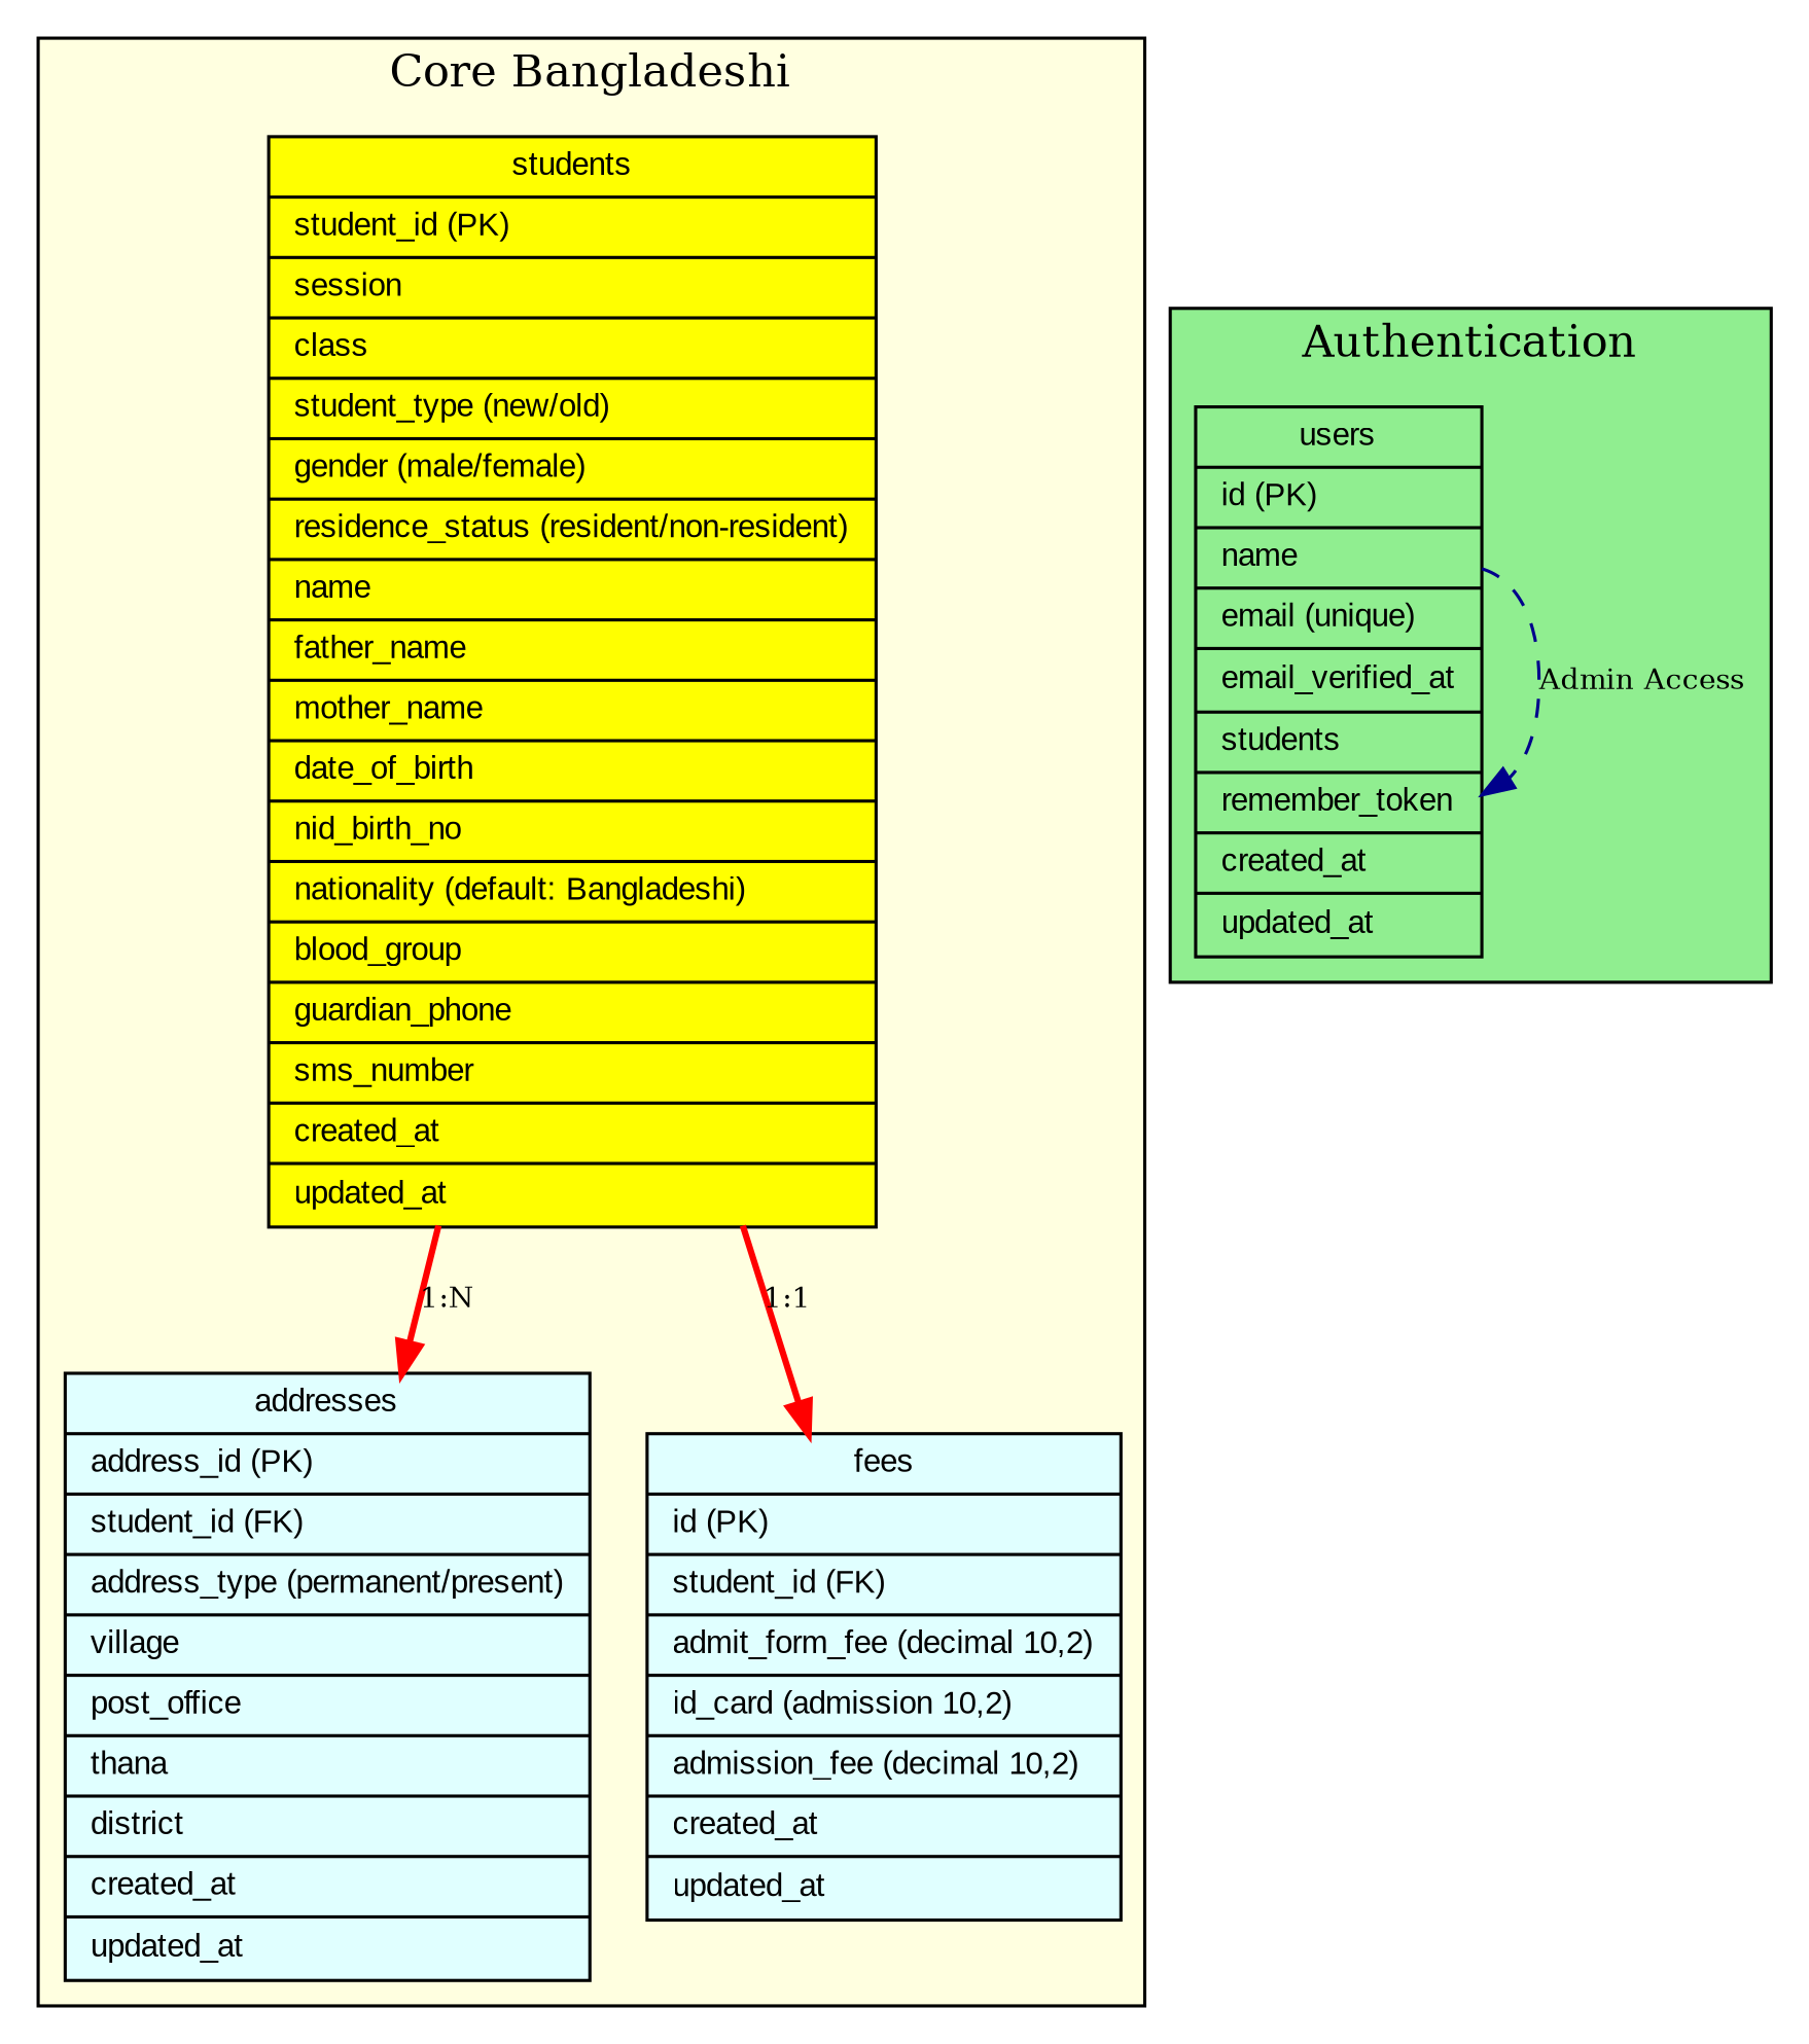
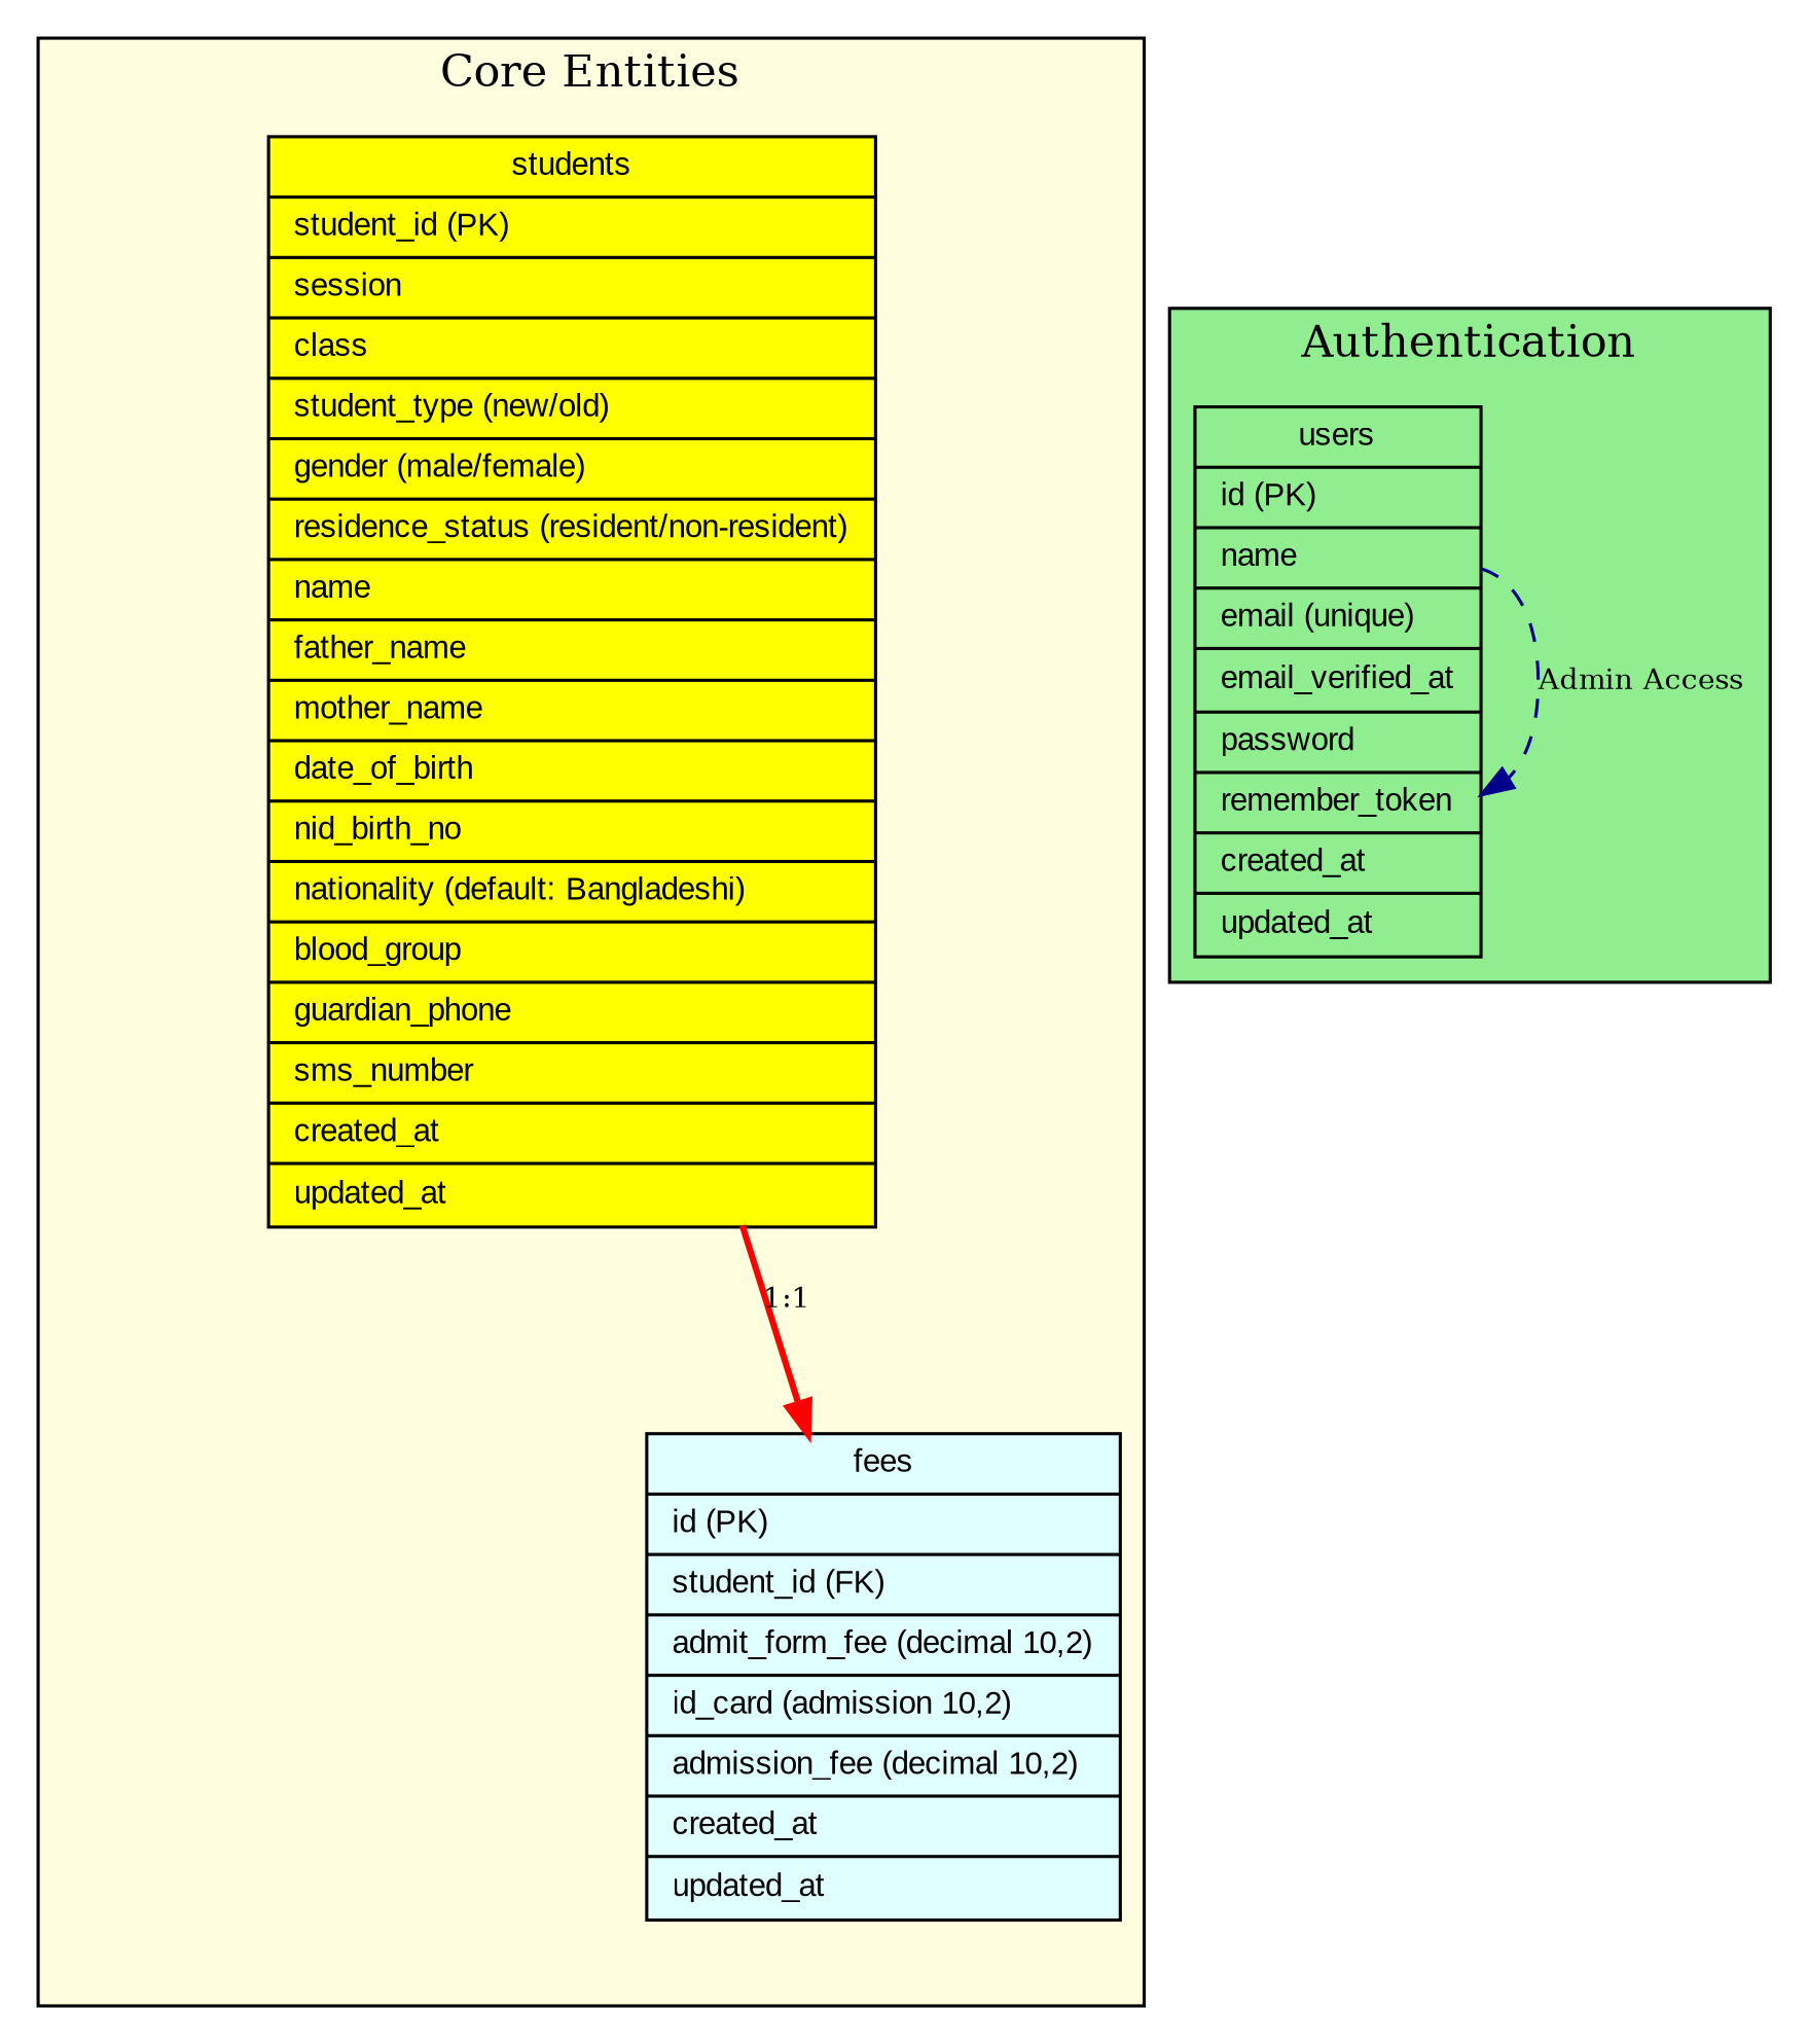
  digraph {
    rankdir=TB
    node [fillcolor=lightcyan fontname=Arial fontsize=10 shape=record style=filled]
    edge [color=red fontsize=9 penwidth=2]
    n1 [fillcolor=yellow label="{students|student_id (PK)\l|session\l|class\l|student_type (new/old)\l|gender (male/female)\l|residence_status (resident/non-resident)\l|name\l|father_name\l|mother_name\l|date_of_birth\l|nid_birth_no\l|nationality (default: Bangladeshi)\l|blood_group\l|guardian_phone\l|sms_number\l|created_at\l|updated_at\l}"]
-   n2 [label="{addresses|address_id (PK)\l|student_id (FK)\l|address_type (permanent/present)\l|village\l|post_office\l|thana\l|district\l|created_at\l|updated_at\l}"]
    n3 [label="{fees|id (PK)\l|student_id (FK)\l|admit_form_fee (decimal 10,2)\l|id_card (admission 10,2)\l|admission_fee (decimal 10,2)\l|created_at\l|updated_at\l}"]
-   n4 [fillcolor=lightgreen label="{users|id (PK)\l|name\l|email (unique)\l|email_verified_at\l|students\l|remember_token\l|created_at\l|updated_at\l}"]
+   n4 [fillcolor=lightgreen label="{users|id (PK)\l|name\l|email (unique)\l|email_verified_at\l|password\l|remember_token\l|created_at\l|updated_at\l}"]
    subgraph cluster_1 {
      fillcolor=lightyellow
-     label="Core Bangladeshi"
+     label="Core Entities"
      style=filled
      n1
-     n2
      n3
    }
    subgraph cluster_2 {
      fillcolor=lightgreen
      label=Authentication
      style=filled
      n4
    }
-   n1 -> n2 [label="1:N"]
    n1 -> n3 [label="1:1"]
    n4 -> n4 [color=darkblue label="Admin Access" style=dashed penwidth=""]
  }
